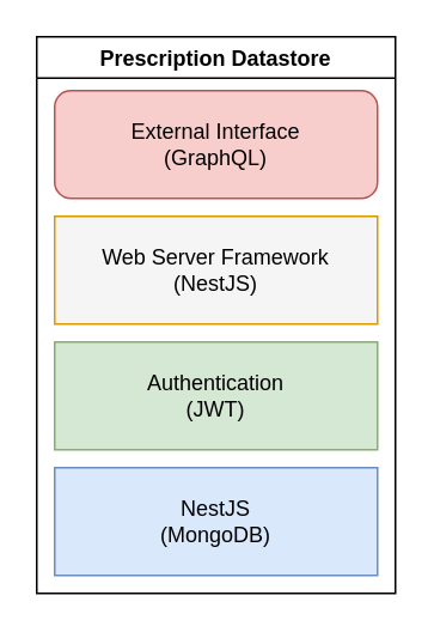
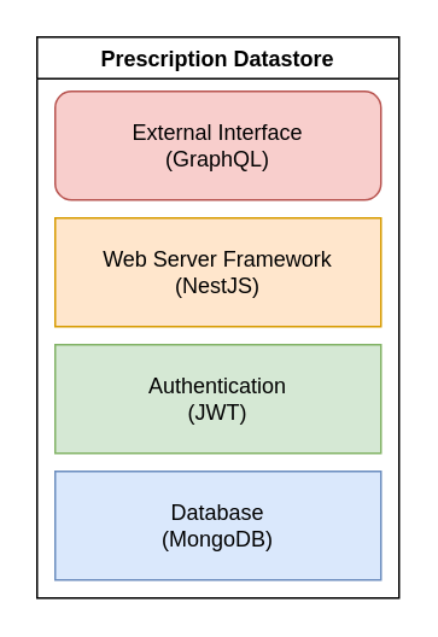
  <mxCell id="0" />
  <mxCell id="1" parent="0" />
- <mxCell id="2" value="NestJS&lt;br&gt;(MongoDB)" style="rounded=0;whiteSpace=wrap;html=1;fillColor=#dae8fc;strokeColor=#6c8ebf;" vertex="1" parent="1"><mxGeometry x="30" y="260" width="180" height="60" as="geometry" /></mxCell>
+ <mxCell id="2" value="Database&lt;br&gt;(MongoDB)" style="rounded=0;whiteSpace=wrap;html=1;fillColor=#dae8fc;strokeColor=#6c8ebf;" vertex="1" parent="1"><mxGeometry x="30" y="260" width="180" height="60" as="geometry" /></mxCell>
  <mxCell id="3" value="Authentication&lt;br&gt;(JWT)" style="rounded=0;whiteSpace=wrap;html=1;fillColor=#d5e8d4;strokeColor=#82b366;" vertex="1" parent="1"><mxGeometry x="30" y="190" width="180" height="60" as="geometry" /></mxCell>
  <mxCell id="4" value="External Interface&lt;br&gt;(GraphQL)" style="whiteSpace=wrap;html=1;fillColor=#f8cecc;strokeColor=#b85450;rounded=1;" vertex="1" parent="1"><mxGeometry x="30" y="50" width="180" height="60" as="geometry" /></mxCell>
- <mxCell id="5" value="Web Server Framework&lt;br&gt;(NestJS)" style="rounded=0;whiteSpace=wrap;html=1;fillColor=#f5f5f5;strokeColor=#d79b00;" vertex="1" parent="1"><mxGeometry x="30" y="120" width="180" height="60" as="geometry" /></mxCell>
+ <mxCell id="5" value="Web Server Framework&lt;br&gt;(NestJS)" style="rounded=0;whiteSpace=wrap;html=1;fillColor=#ffe6cc;strokeColor=#d79b00;" vertex="1" parent="1"><mxGeometry x="30" y="120" width="180" height="60" as="geometry" /></mxCell>
  <mxCell id="6" value="Prescription Datastore" style="swimlane;" vertex="1" parent="1"><mxGeometry x="20" y="20" width="200" height="310" as="geometry" /></mxCell>
